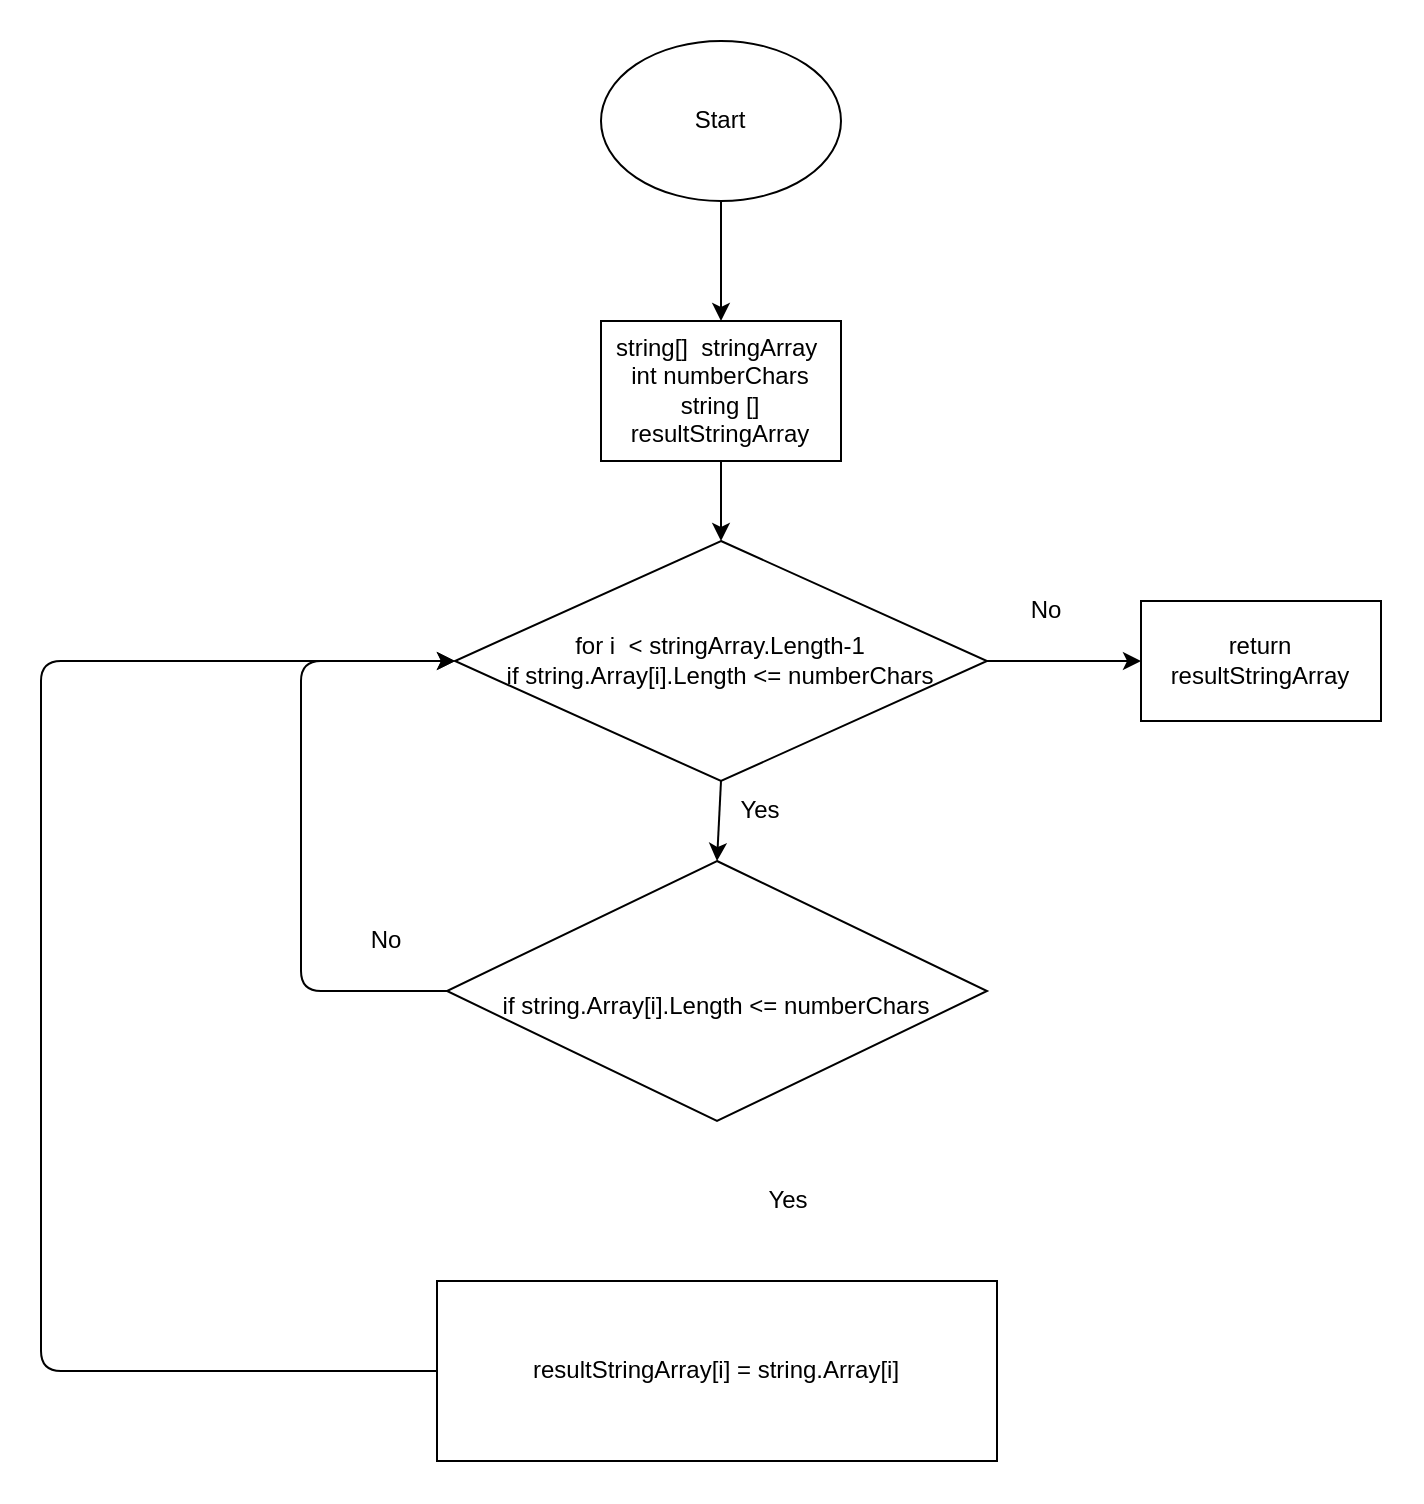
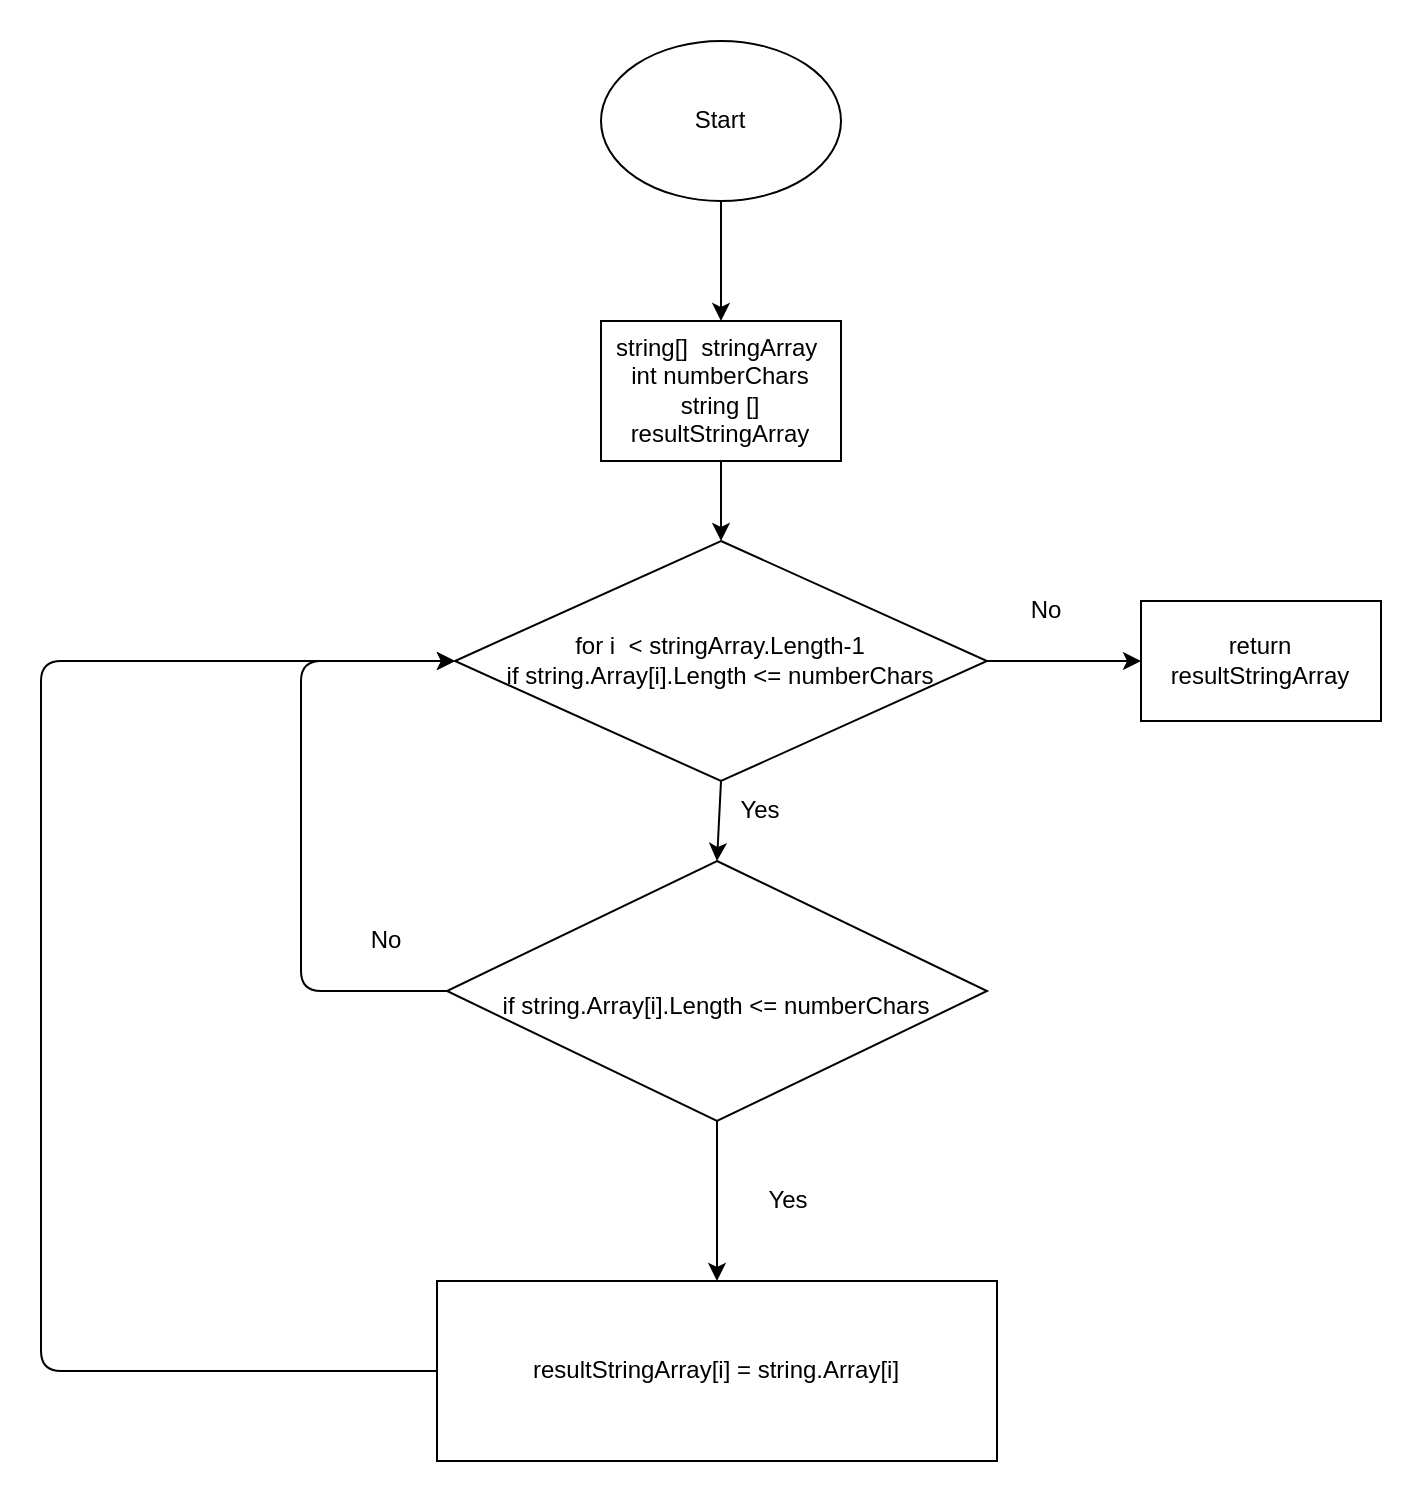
  <mxCell id="0" />
  <mxCell id="1" parent="0" />
  <mxCell id="2" value="" style="edgeStyle=none;html=1;" edge="1" parent="1" source="3" target="5"><mxGeometry relative="1" as="geometry" /></mxCell>
  <mxCell id="3" value="Start" style="ellipse;whiteSpace=wrap;html=1;" vertex="1" parent="1"><mxGeometry x="300" y="20" width="120" height="80" as="geometry" /></mxCell>
  <mxCell id="4" value="" style="edgeStyle=none;html=1;" edge="1" parent="1" source="5" target="8"><mxGeometry relative="1" as="geometry" /></mxCell>
  <mxCell id="5" value="string[]&amp;nbsp; stringArray&amp;nbsp;&lt;br&gt;int numberChars&lt;br&gt;string [] resultStringArray" style="rounded=0;whiteSpace=wrap;html=1;" vertex="1" parent="1"><mxGeometry x="300" y="160" width="120" height="70" as="geometry" /></mxCell>
  <mxCell id="6" value="" style="edgeStyle=none;html=1;entryX=0.5;entryY=0;entryDx=0;entryDy=0;exitX=0.5;exitY=1;exitDx=0;exitDy=0;" edge="1" parent="1" source="8" target="14"><mxGeometry relative="1" as="geometry"><mxPoint x="360" y="430" as="targetPoint" /></mxGeometry></mxCell>
  <mxCell id="7" value="" style="edgeStyle=none;html=1;" edge="1" parent="1" source="8" target="9"><mxGeometry relative="1" as="geometry" /></mxCell>
  <mxCell id="8" value="for i&amp;nbsp; &amp;lt; stringArray.Length-1&lt;br&gt;if string.Array[i].Length &amp;lt;= numberChars" style="rhombus;whiteSpace=wrap;html=1;" vertex="1" parent="1"><mxGeometry x="227" y="270" width="266" height="120" as="geometry" /></mxCell>
  <mxCell id="9" value="return resultStringArray" style="rounded=0;whiteSpace=wrap;html=1;" vertex="1" parent="1"><mxGeometry x="570" y="300" width="120" height="60" as="geometry" /></mxCell>
  <mxCell id="10" style="edgeStyle=none;html=1;entryX=0;entryY=0.5;entryDx=0;entryDy=0;exitX=0;exitY=0.5;exitDx=0;exitDy=0;" edge="1" parent="1" source="11" target="8"><mxGeometry relative="1" as="geometry"><Array as="points"><mxPoint x="20" y="685" /><mxPoint x="20" y="495" /><mxPoint x="20" y="330" /></Array></mxGeometry></mxCell>
  <mxCell id="11" value="resultStringArray[i] = string.Array[i]" style="rounded=0;whiteSpace=wrap;html=1;" vertex="1" parent="1"><mxGeometry x="218" y="640" width="280" height="90" as="geometry" /></mxCell>
+ <mxCell id="12" value="" style="edgeStyle=none;html=1;" edge="1" parent="1" source="14" target="11"><mxGeometry relative="1" as="geometry" /></mxCell>
  <mxCell id="13" style="edgeStyle=none;html=1;entryX=0;entryY=0.5;entryDx=0;entryDy=0;exitX=0;exitY=0.5;exitDx=0;exitDy=0;" edge="1" parent="1" source="14" target="8"><mxGeometry relative="1" as="geometry"><Array as="points"><mxPoint x="150" y="495" /><mxPoint x="150" y="330" /></Array></mxGeometry></mxCell>
  <mxCell id="14" value="&lt;br&gt;&lt;span&gt;if string.Array[i].Length &amp;lt;= numberChars&lt;/span&gt;" style="rhombus;whiteSpace=wrap;html=1;" vertex="1" parent="1"><mxGeometry x="223" y="430" width="270" height="130" as="geometry" /></mxCell>
  <mxCell id="15" value="No" style="text;html=1;strokeColor=none;fillColor=none;align=center;verticalAlign=middle;whiteSpace=wrap;rounded=0;" vertex="1" parent="1"><mxGeometry x="163" y="455" width="60" height="30" as="geometry" /></mxCell>
  <mxCell id="16" value="Yes" style="text;html=1;strokeColor=none;fillColor=none;align=center;verticalAlign=middle;whiteSpace=wrap;rounded=0;" vertex="1" parent="1"><mxGeometry x="364" y="585" width="60" height="30" as="geometry" /></mxCell>
  <mxCell id="17" value="Yes" style="text;html=1;strokeColor=none;fillColor=none;align=center;verticalAlign=middle;whiteSpace=wrap;rounded=0;" vertex="1" parent="1"><mxGeometry x="350" y="390" width="60" height="30" as="geometry" /></mxCell>
  <mxCell id="18" value="No" style="text;html=1;strokeColor=none;fillColor=none;align=center;verticalAlign=middle;whiteSpace=wrap;rounded=0;" vertex="1" parent="1"><mxGeometry x="493" y="290" width="60" height="30" as="geometry" /></mxCell>
